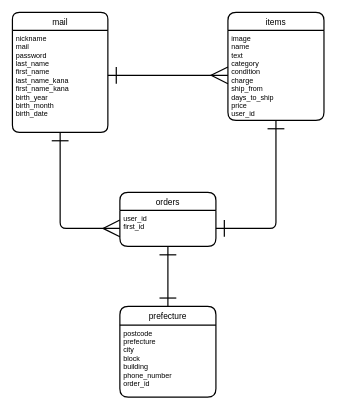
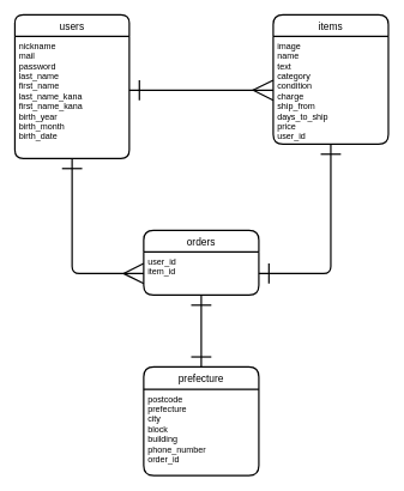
  <mxCell id="0" />
  <mxCell id="1" parent="0" />
- <mxCell id="2" value="mail" style="swimlane;childLayout=stackLayout;horizontal=1;startSize=30;horizontalStack=0;rounded=1;fontSize=14;fontStyle=0;strokeWidth=2;resizeParent=0;resizeLast=1;shadow=0;dashed=0;align=center;arcSize=13;" parent="1" vertex="1"><mxGeometry x="20" y="20" width="159" height="200" as="geometry" /></mxCell>
+ <mxCell id="2" value="users" style="swimlane;childLayout=stackLayout;horizontal=1;startSize=30;horizontalStack=0;rounded=1;fontSize=14;fontStyle=0;strokeWidth=2;resizeParent=0;resizeLast=1;shadow=0;dashed=0;align=center;arcSize=13;" parent="1" vertex="1"><mxGeometry x="20" y="20" width="159" height="200" as="geometry" /></mxCell>
  <mxCell id="3" value="nickname&#10;mail&#10;password&#10;last_name&#10;first_name&#10;last_name_kana&#10;first_name_kana&#10;birth_year&#10;birth_month&#10;birth_date" style="align=left;strokeColor=none;fillColor=none;spacingLeft=4;fontSize=12;verticalAlign=top;resizable=0;rotatable=0;part=1;" parent="2" vertex="1"><mxGeometry y="30" width="159" height="170" as="geometry" /></mxCell>
  <mxCell id="4" value="items" style="swimlane;childLayout=stackLayout;horizontal=1;startSize=30;horizontalStack=0;rounded=1;fontSize=14;fontStyle=0;strokeWidth=2;resizeParent=0;resizeLast=1;shadow=0;dashed=0;align=center;" parent="1" vertex="1"><mxGeometry x="379" y="20" width="160" height="180" as="geometry" /></mxCell>
  <mxCell id="5" value="image&#10;name&#10;text&#10;category&#10;condition&#10;charge&#10;ship_from&#10;days_to_ship&#10;price&#10;user_id" style="align=left;strokeColor=none;fillColor=none;spacingLeft=4;fontSize=12;verticalAlign=top;resizable=0;rotatable=0;part=1;" parent="4" vertex="1"><mxGeometry y="30" width="160" height="150" as="geometry" /></mxCell>
  <mxCell id="6" value="prefecture" style="swimlane;childLayout=stackLayout;horizontal=1;startSize=31;horizontalStack=0;rounded=1;fontSize=14;fontStyle=0;strokeWidth=2;resizeParent=0;resizeLast=1;shadow=0;dashed=0;align=center;" parent="1" vertex="1"><mxGeometry x="199" y="510" width="160" height="151" as="geometry" /></mxCell>
  <mxCell id="7" value="postcode&#10;prefecture&#10;city&#10;block&#10;building&#10;phone_number&#10;order_id" style="align=left;strokeColor=none;fillColor=none;spacingLeft=4;fontSize=12;verticalAlign=top;resizable=0;rotatable=0;part=1;" parent="6" vertex="1"><mxGeometry y="31" width="160" height="120" as="geometry" /></mxCell>
  <mxCell id="8" value="orders" style="swimlane;childLayout=stackLayout;horizontal=1;startSize=30;horizontalStack=0;rounded=1;fontSize=14;fontStyle=0;strokeWidth=2;resizeParent=0;resizeLast=1;shadow=0;dashed=0;align=center;" parent="1" vertex="1"><mxGeometry x="199" y="320" width="160" height="90" as="geometry" /></mxCell>
- <mxCell id="9" value="user_id&#10;first_id" style="align=left;strokeColor=none;fillColor=none;spacingLeft=4;fontSize=12;verticalAlign=top;resizable=0;rotatable=0;part=1;" parent="8" vertex="1"><mxGeometry y="30" width="160" height="60" as="geometry" /></mxCell>
+ <mxCell id="9" value="user_id&#10;item_id" style="align=left;strokeColor=none;fillColor=none;spacingLeft=4;fontSize=12;verticalAlign=top;resizable=0;rotatable=0;part=1;" parent="8" vertex="1"><mxGeometry y="30" width="160" height="60" as="geometry" /></mxCell>
  <mxCell id="10" value="" style="edgeStyle=entityRelationEdgeStyle;fontSize=12;html=1;endArrow=ERmany;entryX=0;entryY=0.5;entryDx=0;entryDy=0;strokeWidth=2;endSize=25;startSize=25;endFill=0;sourcePerimeterSpacing=0;jumpStyle=none;startArrow=ERone;startFill=0;" parent="1" target="5" edge="1"><mxGeometry width="100" height="100" relative="1" as="geometry"><mxPoint x="179" y="125" as="sourcePoint" /><mxPoint x="309" y="160" as="targetPoint" /></mxGeometry></mxCell>
  <mxCell id="11" value="" style="edgeStyle=orthogonalEdgeStyle;fontSize=12;html=1;endArrow=ERmany;strokeWidth=2;startSize=25;endSize=25;sourcePerimeterSpacing=0;jumpStyle=none;exitX=0.5;exitY=1;exitDx=0;exitDy=0;entryX=0;entryY=0.5;entryDx=0;entryDy=0;startArrow=ERone;startFill=0;targetPerimeterSpacing=0;endFill=0;" parent="1" source="3" target="9" edge="1"><mxGeometry width="100" height="100" relative="1" as="geometry"><mxPoint x="239" y="300" as="sourcePoint" /><mxPoint x="339" y="200" as="targetPoint" /></mxGeometry></mxCell>
  <mxCell id="12" value="" style="edgeStyle=orthogonalEdgeStyle;fontSize=12;html=1;endArrow=ERone;startArrow=ERone;strokeWidth=2;startSize=25;endSize=25;sourcePerimeterSpacing=0;targetPerimeterSpacing=0;jumpStyle=none;entryX=0.5;entryY=1;entryDx=0;entryDy=0;exitX=1;exitY=0.5;exitDx=0;exitDy=0;startFill=0;endFill=0;" parent="1" source="9" target="5" edge="1"><mxGeometry width="100" height="100" relative="1" as="geometry"><mxPoint x="359" y="330" as="sourcePoint" /><mxPoint x="459" y="230" as="targetPoint" /></mxGeometry></mxCell>
  <mxCell id="13" value="" style="edgeStyle=orthogonalEdgeStyle;fontSize=12;html=1;endArrow=ERone;startArrow=ERone;strokeWidth=2;startSize=25;endSize=25;sourcePerimeterSpacing=0;targetPerimeterSpacing=0;jumpStyle=none;entryX=0.5;entryY=0;entryDx=0;entryDy=0;exitX=0.5;exitY=1;exitDx=0;exitDy=0;startFill=0;endFill=0;" parent="1" source="9" target="6" edge="1"><mxGeometry width="100" height="100" relative="1" as="geometry"><mxPoint x="369" y="405" as="sourcePoint" /><mxPoint x="469" y="210" as="targetPoint" /></mxGeometry></mxCell>
